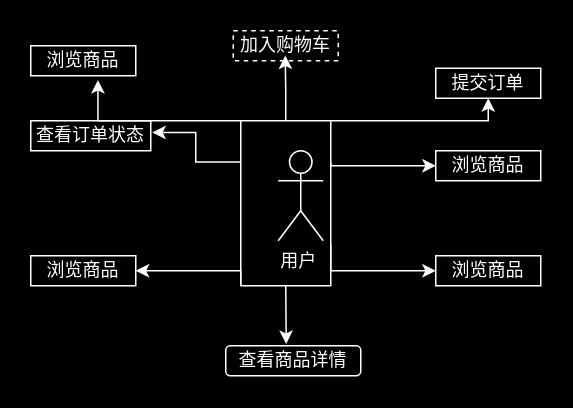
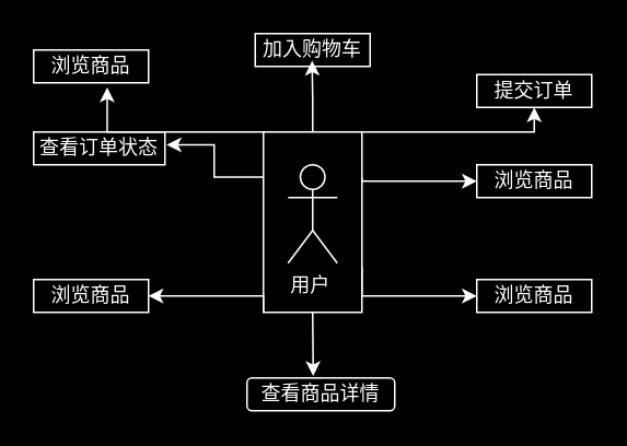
  <mxCell id="0" />
  <mxCell id="1" parent="0" />
  <mxCell id="2" style="edgeStyle=orthogonalEdgeStyle;rounded=0;orthogonalLoop=1;jettySize=auto;html=1;exitX=1;exitY=0;exitDx=0;exitDy=0;entryX=0.5;entryY=1;entryDx=0;entryDy=0;fillColor=none;strokeColor=#FFFFFF;fontColor=#FFFFFF;" parent="1" source="6" target="11" edge="1"><mxGeometry relative="1" as="geometry"><Array as="points"><mxPoint x="325" y="80" /></Array></mxGeometry></mxCell>
  <mxCell id="3" style="edgeStyle=orthogonalEdgeStyle;rounded=0;orthogonalLoop=1;jettySize=auto;html=1;exitX=1;exitY=0.25;exitDx=0;exitDy=0;entryX=0;entryY=0.5;entryDx=0;entryDy=0;fillColor=none;strokeColor=#FFFFFF;fontColor=#FFFFFF;" parent="1" source="6" target="12" edge="1"><mxGeometry relative="1" as="geometry"><Array as="points"><mxPoint x="220" y="110" /></Array></mxGeometry></mxCell>
  <mxCell id="4" style="edgeStyle=orthogonalEdgeStyle;rounded=0;orthogonalLoop=1;jettySize=auto;html=1;exitX=1;exitY=0.75;exitDx=0;exitDy=0;fillColor=none;strokeColor=#FFFFFF;fontColor=#FFFFFF;" parent="1" source="6" target="9" edge="1"><mxGeometry relative="1" as="geometry"><Array as="points"><mxPoint x="220" y="180" /></Array></mxGeometry></mxCell>
  <mxCell id="5" style="edgeStyle=orthogonalEdgeStyle;rounded=0;orthogonalLoop=1;jettySize=auto;html=1;exitX=0;exitY=1;exitDx=0;exitDy=0;entryX=1;entryY=0.5;entryDx=0;entryDy=0;fillColor=none;strokeColor=#FFFFFF;fontColor=#FFFFFF;" parent="1" source="6" target="14" edge="1"><mxGeometry relative="1" as="geometry"><Array as="points"><mxPoint x="160" y="180" /></Array></mxGeometry></mxCell>
  <mxCell id="6" value="" style="rounded=0;whiteSpace=wrap;html=1;fillColor=none;strokeColor=#FFFFFF;fontColor=#FFFFFF;" parent="1" vertex="1"><mxGeometry x="160" y="80" width="60" height="110" as="geometry" /></mxCell>
- <mxCell id="7" value="用户&amp;nbsp;" style="shape=umlActor;verticalLabelPosition=bottom;verticalAlign=top;html=1;outlineConnect=0;fillColor=none;strokeColor=#FFFFFF;fontColor=#FFFFFF;" parent="1" vertex="1"><mxGeometry x="185" y="100" width="30" height="60" as="geometry" /></mxCell>
+ <mxCell id="7" value="用户&amp;nbsp;" style="shape=umlActor;verticalLabelPosition=bottom;verticalAlign=top;html=1;outlineConnect=0;fillColor=none;strokeColor=#FFFFFF;fontColor=#FFFFFF;" parent="1" vertex="1"><mxGeometry x="175" y="100" width="30" height="60" as="geometry" /></mxCell>
  <mxCell id="8" value="查看订单状态" style="rounded=0;whiteSpace=wrap;html=1;fillColor=none;strokeColor=#FFFFFF;fontColor=#FFFFFF;" parent="1" vertex="1"><mxGeometry x="20" y="80" width="80" height="20" as="geometry" /></mxCell>
  <mxCell id="9" value="浏览商品" style="rounded=0;whiteSpace=wrap;html=1;fillColor=none;strokeColor=#FFFFFF;fontColor=#FFFFFF;" parent="1" vertex="1"><mxGeometry x="290" y="170" width="70" height="20" as="geometry" /></mxCell>
  <mxCell id="10" value="查看商品详情" style="whiteSpace=wrap;html=1;fillColor=none;strokeColor=#FFFFFF;fontColor=#FFFFFF;rounded=1;" parent="1" vertex="1"><mxGeometry x="150" y="230" width="90" height="20" as="geometry" /></mxCell>
  <mxCell id="11" value="提交订单" style="rounded=0;whiteSpace=wrap;html=1;fillColor=none;strokeColor=#FFFFFF;fontColor=#FFFFFF;" parent="1" vertex="1"><mxGeometry x="290" y="45" width="70" height="20" as="geometry" /></mxCell>
  <mxCell id="12" value="浏览商品" style="rounded=0;whiteSpace=wrap;html=1;fillColor=none;strokeColor=#FFFFFF;fontColor=#FFFFFF;" parent="1" vertex="1"><mxGeometry x="290" y="100" width="70" height="20" as="geometry" /></mxCell>
  <mxCell id="13" value="浏览商品" style="rounded=0;whiteSpace=wrap;html=1;fillColor=none;strokeColor=#FFFFFF;fontColor=#FFFFFF;" parent="1" vertex="1"><mxGeometry x="20" y="30" width="70" height="20" as="geometry" /></mxCell>
  <mxCell id="14" value="浏览商品" style="rounded=0;whiteSpace=wrap;html=1;fillColor=none;strokeColor=#FFFFFF;fontColor=#FFFFFF;" parent="1" vertex="1"><mxGeometry x="20" y="170" width="70" height="20" as="geometry" /></mxCell>
- <mxCell id="15" value="加入购物车" style="rounded=0;whiteSpace=wrap;html=1;fillColor=none;strokeColor=#FFFFFF;fontColor=#FFFFFF;dashed=1;" parent="1" vertex="1"><mxGeometry x="155" y="20" width="70" height="20" as="geometry" /></mxCell>
+ <mxCell id="15" value="加入购物车" style="rounded=0;whiteSpace=wrap;html=1;fillColor=none;strokeColor=#FFFFFF;fontColor=#FFFFFF;" parent="1" vertex="1"><mxGeometry x="155" y="20" width="70" height="20" as="geometry" /></mxCell>
  <mxCell id="16" style="edgeStyle=orthogonalEdgeStyle;rounded=0;orthogonalLoop=1;jettySize=auto;html=1;exitX=0.5;exitY=0;exitDx=0;exitDy=0;entryX=0.495;entryY=0.824;entryDx=0;entryDy=0;entryPerimeter=0;fillColor=none;strokeColor=#FFFFFF;fontColor=#FFFFFF;" parent="1" source="6" target="15" edge="1"><mxGeometry relative="1" as="geometry" /></mxCell>
  <mxCell id="17" style="edgeStyle=orthogonalEdgeStyle;rounded=0;orthogonalLoop=1;jettySize=auto;html=1;exitX=0;exitY=0;exitDx=0;exitDy=0;entryX=0.64;entryY=1.141;entryDx=0;entryDy=0;entryPerimeter=0;fillColor=none;strokeColor=#FFFFFF;fontColor=#FFFFFF;" parent="1" source="6" target="13" edge="1"><mxGeometry relative="1" as="geometry"><Array as="points"><mxPoint x="65" y="80" /></Array></mxGeometry></mxCell>
  <mxCell id="18" style="edgeStyle=orthogonalEdgeStyle;rounded=0;orthogonalLoop=1;jettySize=auto;html=1;exitX=0;exitY=0.25;exitDx=0;exitDy=0;entryX=1.013;entryY=0.392;entryDx=0;entryDy=0;entryPerimeter=0;fillColor=none;strokeColor=#FFFFFF;fontColor=#FFFFFF;" parent="1" source="6" target="8" edge="1"><mxGeometry relative="1" as="geometry" /></mxCell>
  <mxCell id="19" style="edgeStyle=orthogonalEdgeStyle;rounded=0;orthogonalLoop=1;jettySize=auto;html=1;exitX=0.5;exitY=1;exitDx=0;exitDy=0;entryX=0.448;entryY=-0.059;entryDx=0;entryDy=0;entryPerimeter=0;fillColor=none;strokeColor=#FFFFFF;fontColor=#FFFFFF;" parent="1" source="6" target="10" edge="1"><mxGeometry relative="1" as="geometry" /></mxCell>
